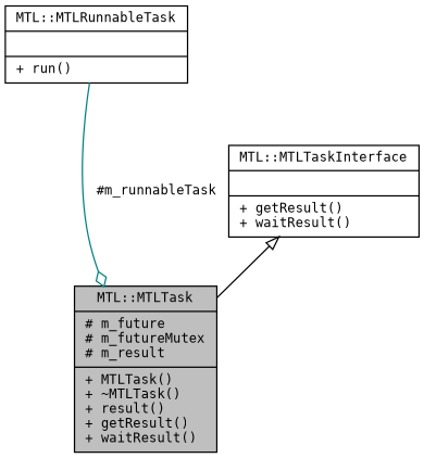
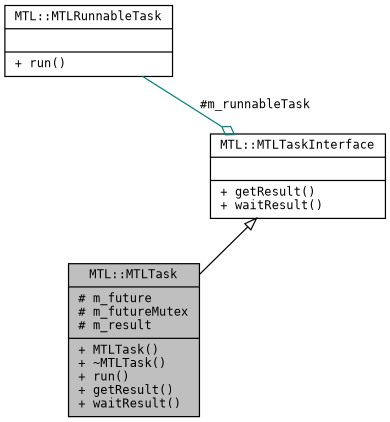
  digraph {
    fontname="DejaVu Sans Mono"
    node [color=black fillcolor=white fontname="DejaVu Sans Mono" fontsize=10 shape=record style=filled]
    edge [fontname="DejaVu Sans Mono" fontsize=10 labelfontname=Helvetica labelfontsize=10 style=solid]
-   n1 [fillcolor=grey75 fontcolor=black height=0.2 label="{MTL::MTLTask\n|# m_future\l# m_futureMutex\l# m_result\l|+ MTLTask()\l+ ~MTLTask()\l+ result()\l+ getResult()\l+ waitResult()\l}" width=0.4]
+   n1 [fillcolor=grey75 fontcolor=black height=0.2 label="{MTL::MTLTask\n|# m_future\l# m_futureMutex\l# m_result\l|+ MTLTask()\l+ ~MTLTask()\l+ run()\l+ getResult()\l+ waitResult()\l}" width=0.4]
    n2 [height=0.2 label="{MTL::MTLTaskInterface\n||+ getResult()\l+ waitResult()\l}" width=0.4]
    n3 [height=0.2 label="{MTL::MTLRunnableTask\n||+ run()\l}" width=0.4]
    n2 -> n1 [arrowtail=onormal color=black dir=back]
-   n3 -> n1 [arrowhead=odiamond color=teal label=" #m_runnableTask"]
+   n3 -> n2 [arrowhead=odiamond color=teal label=" #m_runnableTask"]
  }
